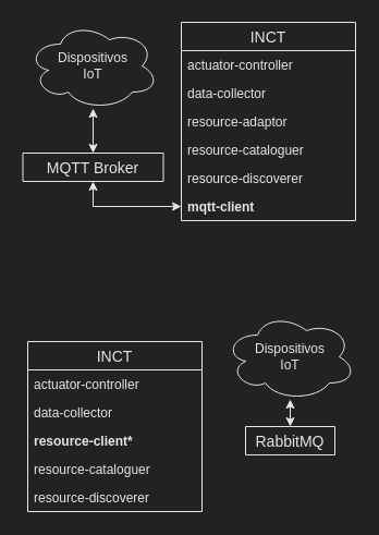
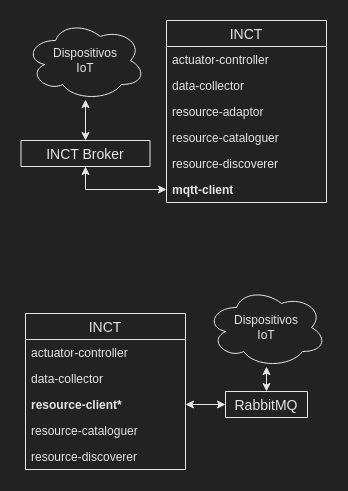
  <mxCell id="0" />
  <mxCell id="1" parent="0" />
  <mxCell id="2" style="edgeStyle=orthogonalEdgeStyle;rounded=0;orthogonalLoop=1;jettySize=auto;html=1;exitX=0;exitY=0.5;exitDx=0;exitDy=0;entryX=0.5;entryY=1;entryDx=0;entryDy=0;fontColor=#E6E6E6;strokeColor=#E6E6E6;startArrow=classic;startFill=1;" edge="1" parent="1" source="11" target="14"><mxGeometry relative="1" as="geometry" /></mxCell>
  <mxCell id="3" style="edgeStyle=orthogonalEdgeStyle;rounded=0;orthogonalLoop=1;jettySize=auto;html=1;exitX=0.5;exitY=0;exitDx=0;exitDy=0;entryX=0.5;entryY=0.988;entryDx=0;entryDy=0;entryPerimeter=0;strokeColor=#E6E6E6;fontColor=#E6E6E6;startArrow=classic;startFill=1;" edge="1" parent="1" source="14" target="4"><mxGeometry relative="1" as="geometry" /></mxCell>
  <mxCell id="4" value="Dispositivos &lt;br&gt;IoT" style="ellipse;shape=cloud;whiteSpace=wrap;html=1;strokeColor=#E6E6E6;fillColor=none;fontColor=#E6E6E6;" vertex="1" parent="1"><mxGeometry x="25" y="20" width="120" height="80" as="geometry" /></mxCell>
  <mxCell id="5" value="INCT" style="swimlane;fontStyle=0;childLayout=stackLayout;horizontal=1;startSize=26;horizontalStack=0;resizeParent=1;resizeParentMax=0;resizeLast=0;collapsible=1;marginBottom=0;align=center;fontSize=14;fontColor=#E6E6E6;fillColor=none;strokeColor=#E6E6E6;" vertex="1" parent="1"><mxGeometry x="166" y="20" width="160" height="182" as="geometry" /></mxCell>
  <mxCell id="6" value="actuator-controller" style="text;strokeColor=none;fillColor=none;spacingLeft=4;spacingRight=4;overflow=hidden;rotatable=0;points=[[0,0.5],[1,0.5]];portConstraint=eastwest;fontSize=12;fontColor=#E6E6E6;" vertex="1" parent="5"><mxGeometry y="26" width="160" height="26" as="geometry" /></mxCell>
  <mxCell id="7" value="data-collector" style="text;strokeColor=none;fillColor=none;spacingLeft=4;spacingRight=4;overflow=hidden;rotatable=0;points=[[0,0.5],[1,0.5]];portConstraint=eastwest;fontSize=12;fontColor=#E6E6E6;" vertex="1" parent="5"><mxGeometry y="52" width="160" height="26" as="geometry" /></mxCell>
  <mxCell id="8" value="resource-adaptor" style="text;strokeColor=none;fillColor=none;spacingLeft=4;spacingRight=4;overflow=hidden;rotatable=0;points=[[0,0.5],[1,0.5]];portConstraint=eastwest;fontSize=12;fontColor=#E6E6E6;" vertex="1" parent="5"><mxGeometry y="78" width="160" height="26" as="geometry" /></mxCell>
  <mxCell id="9" value="resource-cataloguer" style="text;strokeColor=none;fillColor=none;spacingLeft=4;spacingRight=4;overflow=hidden;rotatable=0;points=[[0,0.5],[1,0.5]];portConstraint=eastwest;fontSize=12;fontColor=#E6E6E6;" vertex="1" parent="5"><mxGeometry y="104" width="160" height="26" as="geometry" /></mxCell>
  <mxCell id="10" value="resource-discoverer" style="text;strokeColor=none;fillColor=none;spacingLeft=4;spacingRight=4;overflow=hidden;rotatable=0;points=[[0,0.5],[1,0.5]];portConstraint=eastwest;fontSize=12;fontColor=#E6E6E6;" vertex="1" parent="5"><mxGeometry y="130" width="160" height="26" as="geometry" /></mxCell>
  <mxCell id="11" value="mqtt-client" style="text;strokeColor=none;fillColor=none;spacingLeft=4;spacingRight=4;overflow=hidden;rotatable=0;points=[[0,0.5],[1,0.5]];portConstraint=eastwest;fontSize=12;fontStyle=1;fontColor=#E6E6E6;" vertex="1" parent="5"><mxGeometry y="156" width="160" height="26" as="geometry" /></mxCell>
  <mxCell id="12" style="edgeStyle=orthogonalEdgeStyle;rounded=0;orthogonalLoop=1;jettySize=auto;html=1;exitX=0.5;exitY=0;exitDx=0;exitDy=0;entryX=0.5;entryY=0.988;entryDx=0;entryDy=0;entryPerimeter=0;strokeColor=#E6E6E6;fontColor=#E6E6E6;startArrow=classic;startFill=1;" edge="1" parent="1" source="22" target="13"><mxGeometry relative="1" as="geometry" /></mxCell>
  <mxCell id="13" value="Dispositivos &lt;br&gt;IoT" style="ellipse;shape=cloud;whiteSpace=wrap;html=1;strokeColor=#E6E6E6;fillColor=none;fontColor=#E6E6E6;" vertex="1" parent="1"><mxGeometry x="206" y="287" width="120" height="80" as="geometry" /></mxCell>
- <mxCell id="14" value="MQTT Broker" style="swimlane;fontStyle=0;childLayout=stackLayout;horizontal=1;startSize=26;horizontalStack=0;resizeParent=1;resizeParentMax=0;resizeLast=0;collapsible=1;marginBottom=0;align=center;fontSize=14;fontColor=#E6E6E6;fillColor=none;strokeColor=#E6E6E6;" vertex="1" parent="1"><mxGeometry x="20.5" y="140" width="129" height="26" as="geometry" /></mxCell>
+ <mxCell id="14" value="INCT Broker" style="swimlane;fontStyle=0;childLayout=stackLayout;horizontal=1;startSize=26;horizontalStack=0;resizeParent=1;resizeParentMax=0;resizeLast=0;collapsible=1;marginBottom=0;align=center;fontSize=14;fontColor=#E6E6E6;fillColor=none;strokeColor=#E6E6E6;" vertex="1" parent="1"><mxGeometry x="20.5" y="140" width="129" height="26" as="geometry" /></mxCell>
+ <mxCell id="15" style="edgeStyle=orthogonalEdgeStyle;rounded=0;orthogonalLoop=1;jettySize=auto;html=1;exitX=1;exitY=0.5;exitDx=0;exitDy=0;entryX=0;entryY=0.5;entryDx=0;entryDy=0;startArrow=classic;startFill=1;strokeColor=#E6E6E6;fontColor=#E6E6E6;" edge="1" parent="1" source="19" target="22"><mxGeometry relative="1" as="geometry" /></mxCell>
  <mxCell id="16" value="INCT" style="swimlane;fontStyle=0;childLayout=stackLayout;horizontal=1;startSize=26;horizontalStack=0;resizeParent=1;resizeParentMax=0;resizeLast=0;collapsible=1;marginBottom=0;align=center;fontSize=14;fontColor=#E6E6E6;fillColor=none;strokeColor=#E6E6E6;" vertex="1" parent="1"><mxGeometry x="25" y="313" width="160" height="156" as="geometry" /></mxCell>
  <mxCell id="17" value="actuator-controller" style="text;strokeColor=none;fillColor=none;spacingLeft=4;spacingRight=4;overflow=hidden;rotatable=0;points=[[0,0.5],[1,0.5]];portConstraint=eastwest;fontSize=12;fontColor=#E6E6E6;" vertex="1" parent="16"><mxGeometry y="26" width="160" height="26" as="geometry" /></mxCell>
  <mxCell id="18" value="data-collector" style="text;strokeColor=none;fillColor=none;spacingLeft=4;spacingRight=4;overflow=hidden;rotatable=0;points=[[0,0.5],[1,0.5]];portConstraint=eastwest;fontSize=12;fontColor=#E6E6E6;" vertex="1" parent="16"><mxGeometry y="52" width="160" height="26" as="geometry" /></mxCell>
  <mxCell id="19" value="resource-client*" style="text;strokeColor=none;fillColor=none;spacingLeft=4;spacingRight=4;overflow=hidden;rotatable=0;points=[[0,0.5],[1,0.5]];portConstraint=eastwest;fontSize=12;fontColor=#E6E6E6;fontStyle=1" vertex="1" parent="16"><mxGeometry y="78" width="160" height="26" as="geometry" /></mxCell>
  <mxCell id="20" value="resource-cataloguer" style="text;strokeColor=none;fillColor=none;spacingLeft=4;spacingRight=4;overflow=hidden;rotatable=0;points=[[0,0.5],[1,0.5]];portConstraint=eastwest;fontSize=12;fontColor=#E6E6E6;" vertex="1" parent="16"><mxGeometry y="104" width="160" height="26" as="geometry" /></mxCell>
  <mxCell id="21" value="resource-discoverer" style="text;strokeColor=none;fillColor=none;spacingLeft=4;spacingRight=4;overflow=hidden;rotatable=0;points=[[0,0.5],[1,0.5]];portConstraint=eastwest;fontSize=12;fontColor=#E6E6E6;" vertex="1" parent="16"><mxGeometry y="130" width="160" height="26" as="geometry" /></mxCell>
  <mxCell id="22" value="RabbitMQ" style="swimlane;fontStyle=0;childLayout=stackLayout;horizontal=1;startSize=26;horizontalStack=0;resizeParent=1;resizeParentMax=0;resizeLast=0;collapsible=1;marginBottom=0;align=center;fontSize=14;fontColor=#E6E6E6;fillColor=none;strokeColor=#E6E6E6;" vertex="1" parent="1"><mxGeometry x="225" y="391" width="82" height="26" as="geometry" /></mxCell>
